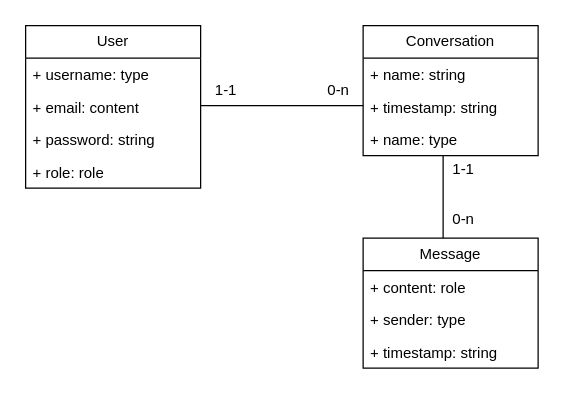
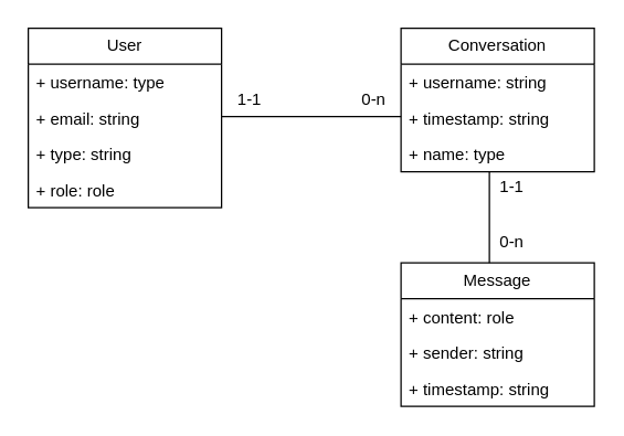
  <mxCell id="0" />
  <mxCell id="1" parent="0" />
  <mxCell id="2" value="User" style="swimlane;fontStyle=0;childLayout=stackLayout;horizontal=1;startSize=26;fillColor=none;horizontalStack=0;resizeParent=1;resizeParentMax=0;resizeLast=0;collapsible=1;marginBottom=0;whiteSpace=wrap;html=1;" vertex="1" parent="1"><mxGeometry x="20" y="20" width="140" height="130" as="geometry" /></mxCell>
  <mxCell id="3" value="+ username: type" style="text;strokeColor=none;fillColor=none;align=left;verticalAlign=top;spacingLeft=4;spacingRight=4;overflow=hidden;rotatable=0;points=[[0,0.5],[1,0.5]];portConstraint=eastwest;whiteSpace=wrap;html=1;" vertex="1" parent="2"><mxGeometry y="26" width="140" height="26" as="geometry" /></mxCell>
- <mxCell id="4" value="+ email: content" style="text;strokeColor=none;fillColor=none;align=left;verticalAlign=top;spacingLeft=4;spacingRight=4;overflow=hidden;rotatable=0;points=[[0,0.5],[1,0.5]];portConstraint=eastwest;whiteSpace=wrap;html=1;" vertex="1" parent="2"><mxGeometry y="52" width="140" height="26" as="geometry" /></mxCell>
- <mxCell id="5" value="+ password: string" style="text;strokeColor=none;fillColor=none;align=left;verticalAlign=top;spacingLeft=4;spacingRight=4;overflow=hidden;rotatable=0;points=[[0,0.5],[1,0.5]];portConstraint=eastwest;whiteSpace=wrap;html=1;" vertex="1" parent="2"><mxGeometry y="78" width="140" height="26" as="geometry" /></mxCell>
+ <mxCell id="4" value="+ email: string" style="text;strokeColor=none;fillColor=none;align=left;verticalAlign=top;spacingLeft=4;spacingRight=4;overflow=hidden;rotatable=0;points=[[0,0.5],[1,0.5]];portConstraint=eastwest;whiteSpace=wrap;html=1;" vertex="1" parent="2"><mxGeometry y="52" width="140" height="26" as="geometry" /></mxCell>
+ <mxCell id="5" value="+ type: string" style="text;strokeColor=none;fillColor=none;align=left;verticalAlign=top;spacingLeft=4;spacingRight=4;overflow=hidden;rotatable=0;points=[[0,0.5],[1,0.5]];portConstraint=eastwest;whiteSpace=wrap;html=1;" vertex="1" parent="2"><mxGeometry y="78" width="140" height="26" as="geometry" /></mxCell>
  <mxCell id="6" value="+ role: role" style="text;strokeColor=none;fillColor=none;align=left;verticalAlign=top;spacingLeft=4;spacingRight=4;overflow=hidden;rotatable=0;points=[[0,0.5],[1,0.5]];portConstraint=eastwest;whiteSpace=wrap;html=1;" vertex="1" parent="2"><mxGeometry y="104" width="140" height="26" as="geometry" /></mxCell>
  <mxCell id="7" value="Conversation" style="swimlane;fontStyle=0;childLayout=stackLayout;horizontal=1;startSize=26;fillColor=none;horizontalStack=0;resizeParent=1;resizeParentMax=0;resizeLast=0;collapsible=1;marginBottom=0;whiteSpace=wrap;html=1;" vertex="1" parent="1"><mxGeometry x="290" y="20" width="140" height="104" as="geometry" /></mxCell>
- <mxCell id="8" value="+ name: string" style="text;strokeColor=none;fillColor=none;align=left;verticalAlign=top;spacingLeft=4;spacingRight=4;overflow=hidden;rotatable=0;points=[[0,0.5],[1,0.5]];portConstraint=eastwest;whiteSpace=wrap;html=1;" vertex="1" parent="7"><mxGeometry y="26" width="140" height="26" as="geometry" /></mxCell>
+ <mxCell id="8" value="+ username: string" style="text;strokeColor=none;fillColor=none;align=left;verticalAlign=top;spacingLeft=4;spacingRight=4;overflow=hidden;rotatable=0;points=[[0,0.5],[1,0.5]];portConstraint=eastwest;whiteSpace=wrap;html=1;" vertex="1" parent="7"><mxGeometry y="26" width="140" height="26" as="geometry" /></mxCell>
  <mxCell id="9" value="+&amp;nbsp;timestamp: string" style="text;strokeColor=none;fillColor=none;align=left;verticalAlign=top;spacingLeft=4;spacingRight=4;overflow=hidden;rotatable=0;points=[[0,0.5],[1,0.5]];portConstraint=eastwest;whiteSpace=wrap;html=1;" vertex="1" parent="7"><mxGeometry y="52" width="140" height="26" as="geometry" /></mxCell>
  <mxCell id="10" value="+ name: type" style="text;strokeColor=none;fillColor=none;align=left;verticalAlign=top;spacingLeft=4;spacingRight=4;overflow=hidden;rotatable=0;points=[[0,0.5],[1,0.5]];portConstraint=eastwest;whiteSpace=wrap;html=1;" vertex="1" parent="7"><mxGeometry y="78" width="140" height="26" as="geometry" /></mxCell>
  <mxCell id="11" value="" style="line;strokeWidth=1;fillColor=none;align=left;verticalAlign=middle;spacingTop=-1;spacingLeft=3;spacingRight=3;rotatable=0;labelPosition=right;points=[];portConstraint=eastwest;strokeColor=inherit;" vertex="1" parent="1"><mxGeometry x="160" y="80" width="130" height="8" as="geometry" /></mxCell>
  <mxCell id="12" value="1-1" style="text;html=1;align=center;verticalAlign=middle;resizable=0;points=[];autosize=1;strokeColor=none;fillColor=none;" vertex="1" parent="1"><mxGeometry x="160" y="57" width="40" height="30" as="geometry" /></mxCell>
  <mxCell id="13" value="0-n" style="text;html=1;align=center;verticalAlign=middle;resizable=0;points=[];autosize=1;strokeColor=none;fillColor=none;" vertex="1" parent="1"><mxGeometry x="250" y="57" width="40" height="30" as="geometry" /></mxCell>
  <mxCell id="14" value="Message" style="swimlane;fontStyle=0;childLayout=stackLayout;horizontal=1;startSize=26;fillColor=none;horizontalStack=0;resizeParent=1;resizeParentMax=0;resizeLast=0;collapsible=1;marginBottom=0;whiteSpace=wrap;html=1;" vertex="1" parent="1"><mxGeometry x="290" y="190" width="140" height="104" as="geometry" /></mxCell>
  <mxCell id="15" value="+ content: role" style="text;strokeColor=none;fillColor=none;align=left;verticalAlign=top;spacingLeft=4;spacingRight=4;overflow=hidden;rotatable=0;points=[[0,0.5],[1,0.5]];portConstraint=eastwest;whiteSpace=wrap;html=1;" vertex="1" parent="14"><mxGeometry y="26" width="140" height="26" as="geometry" /></mxCell>
- <mxCell id="16" value="+ sender: type" style="text;strokeColor=none;fillColor=none;align=left;verticalAlign=top;spacingLeft=4;spacingRight=4;overflow=hidden;rotatable=0;points=[[0,0.5],[1,0.5]];portConstraint=eastwest;whiteSpace=wrap;html=1;" vertex="1" parent="14"><mxGeometry y="52" width="140" height="26" as="geometry" /></mxCell>
+ <mxCell id="16" value="+ sender: string" style="text;strokeColor=none;fillColor=none;align=left;verticalAlign=top;spacingLeft=4;spacingRight=4;overflow=hidden;rotatable=0;points=[[0,0.5],[1,0.5]];portConstraint=eastwest;whiteSpace=wrap;html=1;" vertex="1" parent="14"><mxGeometry y="52" width="140" height="26" as="geometry" /></mxCell>
  <mxCell id="17" value="+ timestamp: string" style="text;strokeColor=none;fillColor=none;align=left;verticalAlign=top;spacingLeft=4;spacingRight=4;overflow=hidden;rotatable=0;points=[[0,0.5],[1,0.5]];portConstraint=eastwest;whiteSpace=wrap;html=1;" vertex="1" parent="14"><mxGeometry y="78" width="140" height="26" as="geometry" /></mxCell>
  <mxCell id="18" value="" style="line;strokeWidth=1;fillColor=none;align=left;verticalAlign=middle;spacingTop=-1;spacingLeft=3;spacingRight=3;rotatable=0;labelPosition=right;points=[];portConstraint=eastwest;strokeColor=inherit;direction=south;" vertex="1" parent="1"><mxGeometry x="350" y="124" width="8" height="66" as="geometry" /></mxCell>
  <mxCell id="19" value="1-1" style="text;html=1;align=center;verticalAlign=middle;resizable=0;points=[];autosize=1;strokeColor=none;fillColor=none;" vertex="1" parent="1"><mxGeometry x="350" y="120" width="40" height="30" as="geometry" /></mxCell>
  <mxCell id="20" value="0-n" style="text;html=1;align=center;verticalAlign=middle;resizable=0;points=[];autosize=1;strokeColor=none;fillColor=none;" vertex="1" parent="1"><mxGeometry x="350" y="160" width="40" height="30" as="geometry" /></mxCell>
